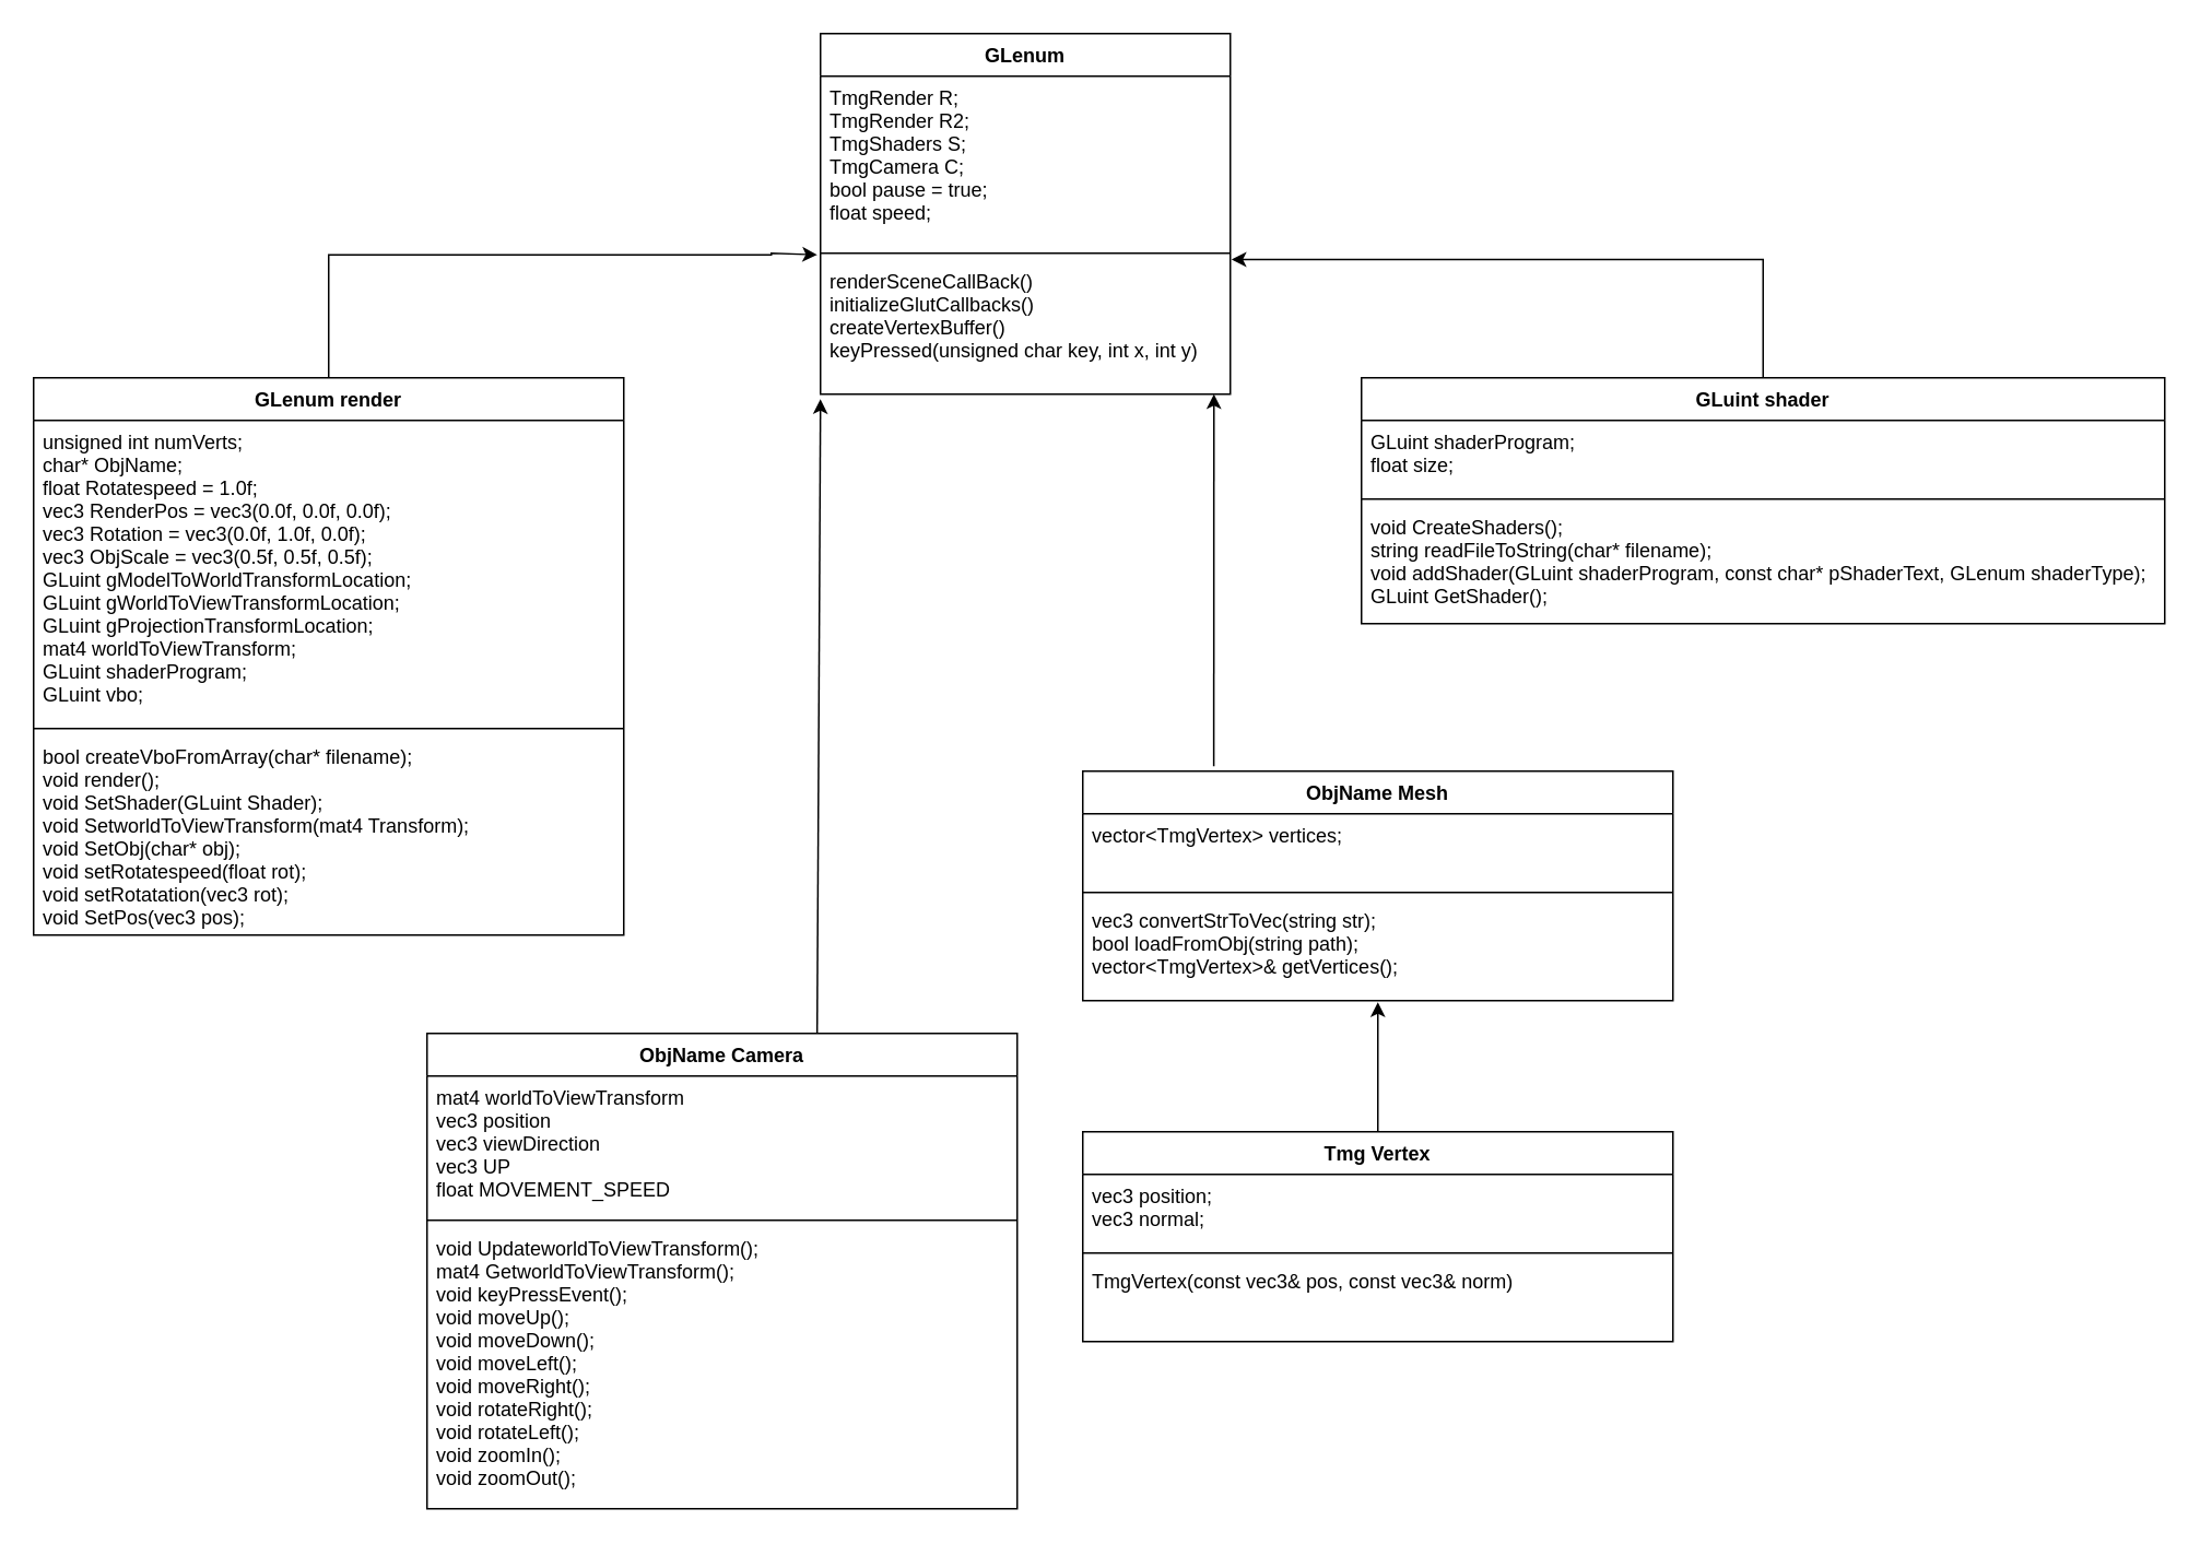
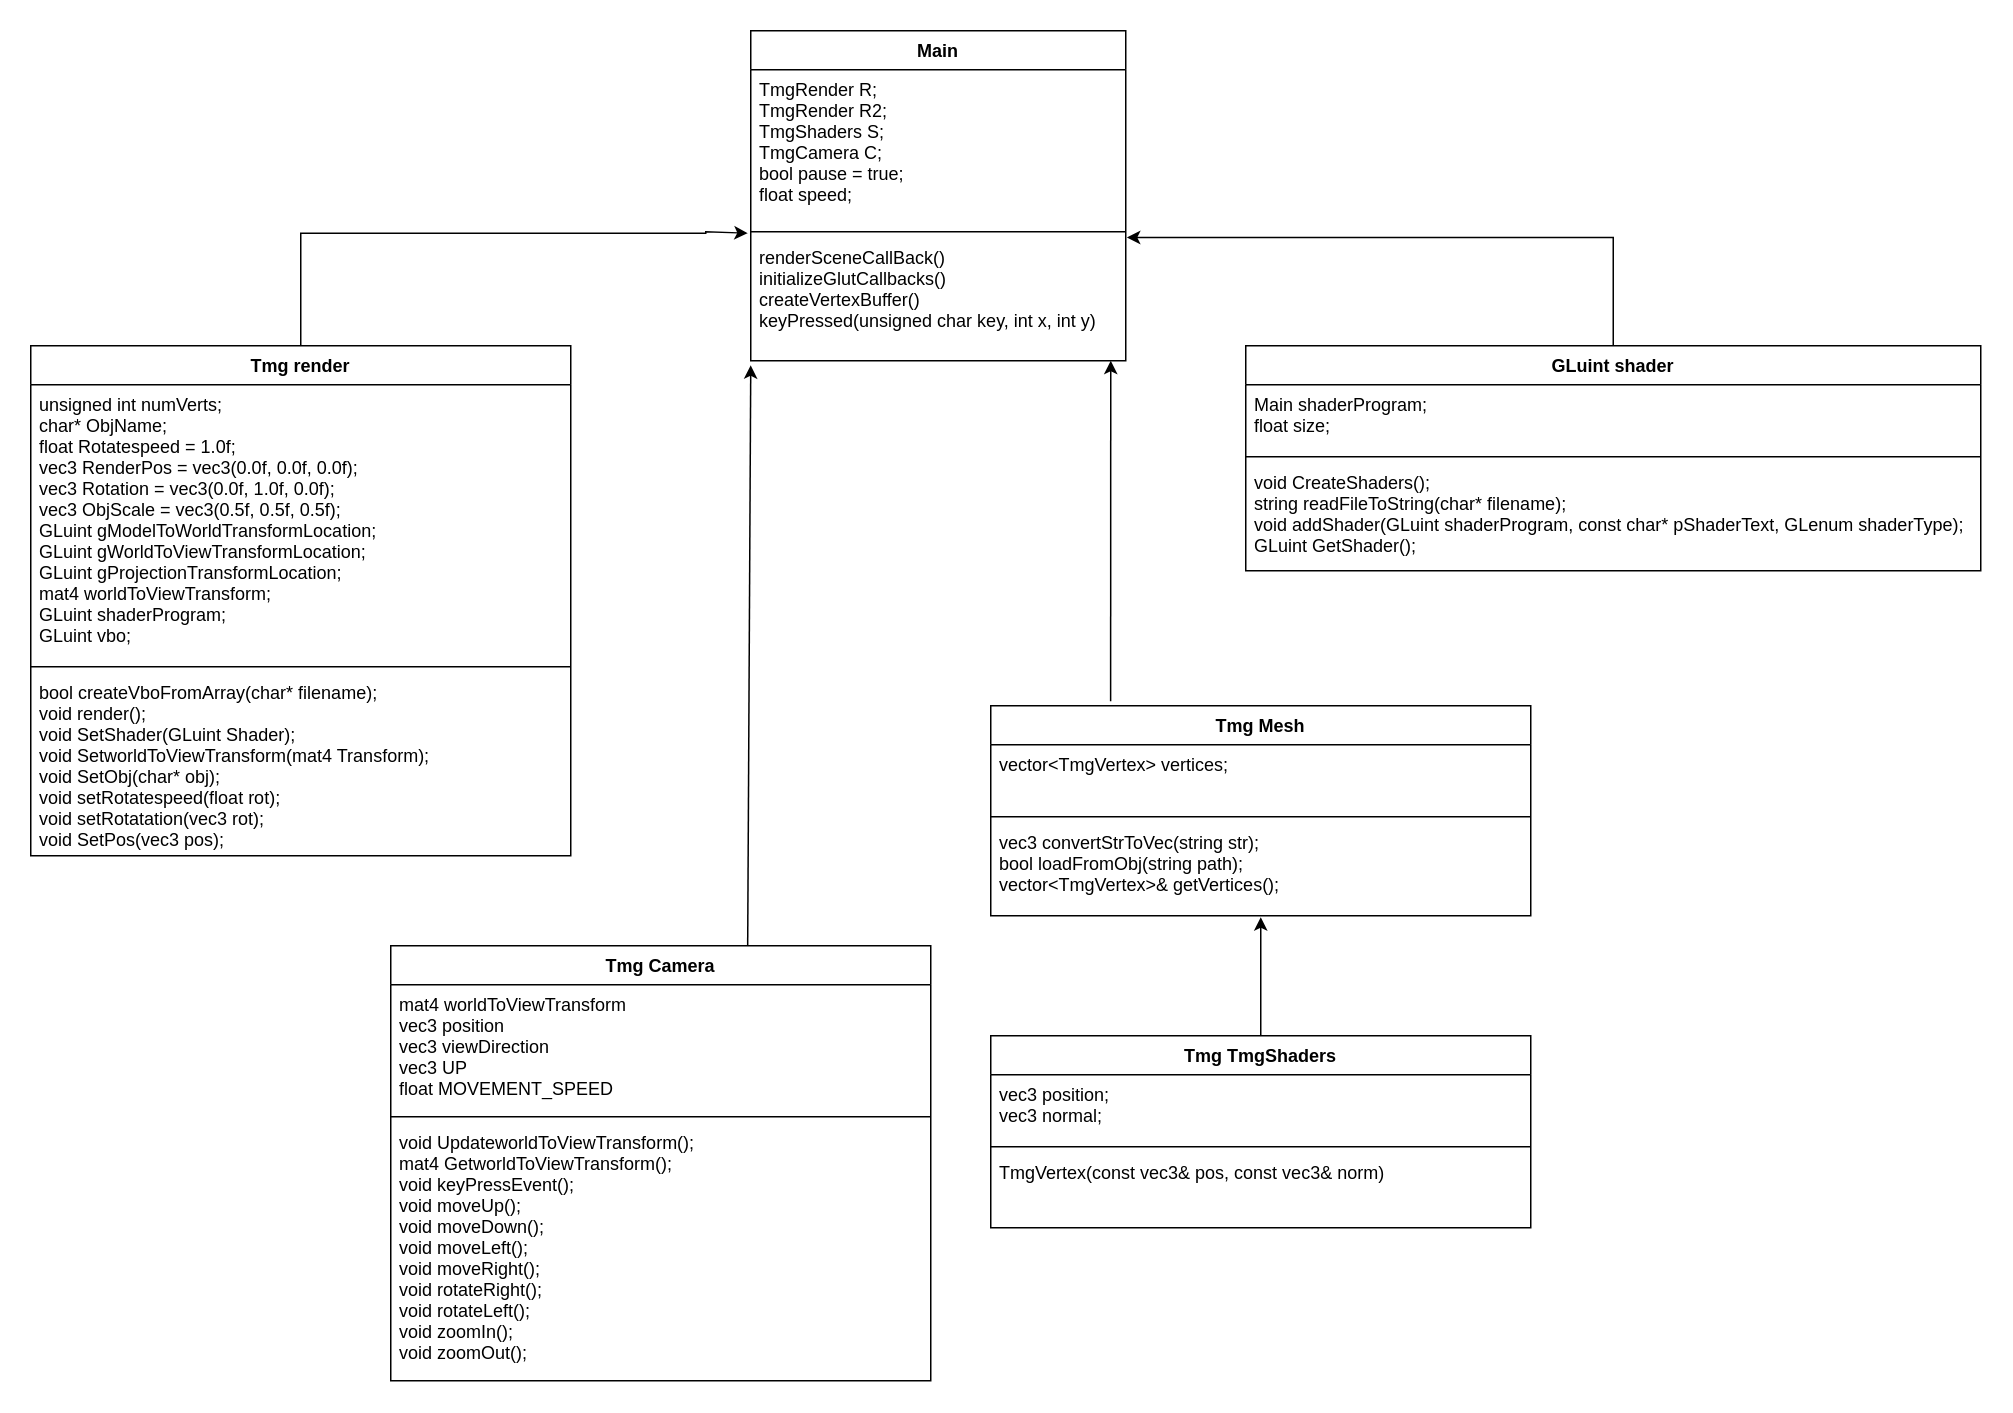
  <mxCell id="0" />
  <mxCell id="1" parent="0" />
- <mxCell id="2" value="GLenum" style="swimlane;fontStyle=1;align=center;verticalAlign=top;childLayout=stackLayout;horizontal=1;startSize=26;horizontalStack=0;resizeParent=1;resizeParentMax=0;resizeLast=0;collapsible=1;marginBottom=0;" parent="1" vertex="1"><mxGeometry x="500" y="20" width="250" height="220" as="geometry" /></mxCell>
+ <mxCell id="2" value="Main" style="swimlane;fontStyle=1;align=center;verticalAlign=top;childLayout=stackLayout;horizontal=1;startSize=26;horizontalStack=0;resizeParent=1;resizeParentMax=0;resizeLast=0;collapsible=1;marginBottom=0;" parent="1" vertex="1"><mxGeometry x="500" y="20" width="250" height="220" as="geometry" /></mxCell>
  <mxCell id="3" value="TmgRender R;&#10;TmgRender R2;&#10;TmgShaders S;&#10;TmgCamera C;&#10;bool pause = true;&#10;float speed;" style="text;strokeColor=none;fillColor=none;align=left;verticalAlign=top;spacingLeft=4;spacingRight=4;overflow=hidden;rotatable=0;points=[[0,0.5],[1,0.5]];portConstraint=eastwest;" parent="2" vertex="1"><mxGeometry y="26" width="250" height="104" as="geometry" /></mxCell>
  <mxCell id="4" value="" style="line;strokeWidth=1;fillColor=none;align=left;verticalAlign=middle;spacingTop=-1;spacingLeft=3;spacingRight=3;rotatable=0;labelPosition=right;points=[];portConstraint=eastwest;" parent="2" vertex="1"><mxGeometry y="130" width="250" height="8" as="geometry" /></mxCell>
  <mxCell id="5" value="renderSceneCallBack()&#10;initializeGlutCallbacks()&#10;createVertexBuffer()&#10;keyPressed(unsigned char key, int x, int y)" style="text;strokeColor=none;fillColor=none;align=left;verticalAlign=top;spacingLeft=4;spacingRight=4;overflow=hidden;rotatable=0;points=[[0,0.5],[1,0.5]];portConstraint=eastwest;" parent="2" vertex="1"><mxGeometry y="138" width="250" height="82" as="geometry" /></mxCell>
  <mxCell id="6" style="edgeStyle=orthogonalEdgeStyle;rounded=0;orthogonalLoop=1;jettySize=auto;html=1;exitX=0.5;exitY=0;exitDx=0;exitDy=0;entryX=-0.008;entryY=-0.037;entryDx=0;entryDy=0;entryPerimeter=0;" parent="1" source="7" target="5" edge="1"><mxGeometry relative="1" as="geometry"><mxPoint x="430" y="154" as="targetPoint" /><Array as="points"><mxPoint x="200" y="155" /><mxPoint x="470" y="155" /><mxPoint x="470" y="154" /></Array></mxGeometry></mxCell>
- <mxCell id="7" value="GLenum render" style="swimlane;fontStyle=1;align=center;verticalAlign=top;childLayout=stackLayout;horizontal=1;startSize=26;horizontalStack=0;resizeParent=1;resizeParentMax=0;resizeLast=0;collapsible=1;marginBottom=0;" parent="1" vertex="1"><mxGeometry y="230" width="360" height="340" as="geometry" x="20" /></mxCell>
+ <mxCell id="7" value="Tmg render" style="swimlane;fontStyle=1;align=center;verticalAlign=top;childLayout=stackLayout;horizontal=1;startSize=26;horizontalStack=0;resizeParent=1;resizeParentMax=0;resizeLast=0;collapsible=1;marginBottom=0;" parent="1" vertex="1"><mxGeometry y="230" width="360" height="340" as="geometry" x="20" /></mxCell>
  <mxCell id="8" value="&#09;unsigned int numVerts;&#10;&#09;char* ObjName;&#10;&#09;float Rotatespeed = 1.0f;&#10;&#09;vec3 RenderPos = vec3(0.0f, 0.0f, 0.0f);&#10;&#09;vec3 Rotation = vec3(0.0f, 1.0f, 0.0f);&#10;&#09;vec3 ObjScale = vec3(0.5f, 0.5f, 0.5f);&#10;&#09;GLuint gModelToWorldTransformLocation;&#10;&#09;GLuint gWorldToViewTransformLocation;&#10;&#09;GLuint gProjectionTransformLocation;&#10;&#09;mat4 worldToViewTransform;&#10;&#09;GLuint shaderProgram;&#10;&#09;GLuint vbo;" style="text;strokeColor=none;fillColor=none;align=left;verticalAlign=top;spacingLeft=4;spacingRight=4;overflow=hidden;rotatable=0;points=[[0,0.5],[1,0.5]];portConstraint=eastwest;" parent="7" vertex="1"><mxGeometry y="26" width="360" height="184" as="geometry" /></mxCell>
  <mxCell id="9" value="" style="line;strokeWidth=1;fillColor=none;align=left;verticalAlign=middle;spacingTop=-1;spacingLeft=3;spacingRight=3;rotatable=0;labelPosition=right;points=[];portConstraint=eastwest;" parent="7" vertex="1"><mxGeometry y="210" width="360" height="8" as="geometry" /></mxCell>
  <mxCell id="10" value="&#09;bool createVboFromArray(char* filename);&#10;&#09;void render();&#10;&#09;void SetShader(GLuint Shader);&#10;&#09;void SetworldToViewTransform(mat4 Transform);&#10;&#09;void SetObj(char* obj);&#10;&#09;void setRotatespeed(float rot);&#10;&#09;void setRotatation(vec3 rot);&#10;&#09;void SetPos(vec3 pos);" style="text;strokeColor=none;fillColor=none;align=left;verticalAlign=top;spacingLeft=4;spacingRight=4;overflow=hidden;rotatable=0;points=[[0,0.5],[1,0.5]];portConstraint=eastwest;" parent="7" vertex="1"><mxGeometry y="218" width="360" height="122" as="geometry" /></mxCell>
  <mxCell id="11" style="edgeStyle=orthogonalEdgeStyle;rounded=0;orthogonalLoop=1;jettySize=auto;html=1;exitX=0.5;exitY=0;exitDx=0;exitDy=0;entryX=1.003;entryY=-0.002;entryDx=0;entryDy=0;entryPerimeter=0;" parent="1" source="12" target="5" edge="1"><mxGeometry relative="1" as="geometry"><mxPoint x="540" y="88" as="targetPoint" /><Array as="points"><mxPoint x="1075" y="158" /></Array></mxGeometry></mxCell>
  <mxCell id="12" value="GLuint shader" style="swimlane;fontStyle=1;align=center;verticalAlign=top;childLayout=stackLayout;horizontal=1;startSize=26;horizontalStack=0;resizeParent=1;resizeParentMax=0;resizeLast=0;collapsible=1;marginBottom=0;" parent="1" vertex="1"><mxGeometry x="830" y="230" width="490" height="150" as="geometry" /></mxCell>
- <mxCell id="13" value="GLuint shaderProgram;&#10;&#09;float size;" style="text;strokeColor=none;fillColor=none;align=left;verticalAlign=top;spacingLeft=4;spacingRight=4;overflow=hidden;rotatable=0;points=[[0,0.5],[1,0.5]];portConstraint=eastwest;" parent="12" vertex="1"><mxGeometry y="26" width="490" height="44" as="geometry" /></mxCell>
+ <mxCell id="13" value="Main shaderProgram;&#10;&#09;float size;" style="text;strokeColor=none;fillColor=none;align=left;verticalAlign=top;spacingLeft=4;spacingRight=4;overflow=hidden;rotatable=0;points=[[0,0.5],[1,0.5]];portConstraint=eastwest;" parent="12" vertex="1"><mxGeometry y="26" width="490" height="44" as="geometry" /></mxCell>
  <mxCell id="14" value="" style="line;strokeWidth=1;fillColor=none;align=left;verticalAlign=middle;spacingTop=-1;spacingLeft=3;spacingRight=3;rotatable=0;labelPosition=right;points=[];portConstraint=eastwest;" parent="12" vertex="1"><mxGeometry y="70" width="490" height="8" as="geometry" /></mxCell>
  <mxCell id="15" value="&#09;void CreateShaders();&#10;&#09;string readFileToString(char* filename);&#10;&#09;void addShader(GLuint shaderProgram, const char* pShaderText, GLenum shaderType);&#10;&#09;GLuint GetShader();" style="text;strokeColor=none;fillColor=none;align=left;verticalAlign=top;spacingLeft=4;spacingRight=4;overflow=hidden;rotatable=0;points=[[0,0.5],[1,0.5]];portConstraint=eastwest;" parent="12" vertex="1"><mxGeometry y="78" width="490" height="72" as="geometry" /></mxCell>
- <mxCell id="16" value="ObjName Camera" style="swimlane;fontStyle=1;align=center;verticalAlign=top;childLayout=stackLayout;horizontal=1;startSize=26;horizontalStack=0;resizeParent=1;resizeParentMax=0;resizeLast=0;collapsible=1;marginBottom=0;" vertex="1" parent="1"><mxGeometry x="260" y="630" width="360" height="290" as="geometry" /></mxCell>
+ <mxCell id="16" value="Tmg Camera" style="swimlane;fontStyle=1;align=center;verticalAlign=top;childLayout=stackLayout;horizontal=1;startSize=26;horizontalStack=0;resizeParent=1;resizeParentMax=0;resizeLast=0;collapsible=1;marginBottom=0;" vertex="1" parent="1"><mxGeometry x="260" y="630" width="360" height="290" as="geometry" /></mxCell>
  <mxCell id="17" value="mat4 worldToViewTransform&#10;&#09;vec3 position &#10;&#09;vec3 viewDirection&#10;&#09;vec3 UP&#10;&#09;float MOVEMENT_SPEED" style="text;strokeColor=none;fillColor=none;align=left;verticalAlign=top;spacingLeft=4;spacingRight=4;overflow=hidden;rotatable=0;points=[[0,0.5],[1,0.5]];portConstraint=eastwest;" vertex="1" parent="16"><mxGeometry y="26" width="360" height="84" as="geometry" /></mxCell>
  <mxCell id="18" value="" style="line;strokeWidth=1;fillColor=none;align=left;verticalAlign=middle;spacingTop=-1;spacingLeft=3;spacingRight=3;rotatable=0;labelPosition=right;points=[];portConstraint=eastwest;" vertex="1" parent="16"><mxGeometry y="110" width="360" height="8" as="geometry" /></mxCell>
  <mxCell id="19" value="void UpdateworldToViewTransform();&#10;&#09;mat4 GetworldToViewTransform();&#10;&#09;void keyPressEvent();&#10;&#09;void moveUp();&#10;&#09;void moveDown();&#10;&#09;void moveLeft();&#10;&#09;void moveRight();&#10;&#09;void rotateRight();&#10;&#09;void rotateLeft();&#10;&#09;void zoomIn();&#10;&#09;void zoomOut();" style="text;strokeColor=none;fillColor=none;align=left;verticalAlign=top;spacingLeft=4;spacingRight=4;overflow=hidden;rotatable=0;points=[[0,0.5],[1,0.5]];portConstraint=eastwest;" vertex="1" parent="16"><mxGeometry y="118" width="360" height="172" as="geometry" /></mxCell>
- <mxCell id="20" value="ObjName Mesh" style="swimlane;fontStyle=1;align=center;verticalAlign=top;childLayout=stackLayout;horizontal=1;startSize=26;horizontalStack=0;resizeParent=1;resizeParentMax=0;resizeLast=0;collapsible=1;marginBottom=0;" vertex="1" parent="1"><mxGeometry x="660" y="470" width="360" height="140" as="geometry" /></mxCell>
+ <mxCell id="20" value="Tmg Mesh" style="swimlane;fontStyle=1;align=center;verticalAlign=top;childLayout=stackLayout;horizontal=1;startSize=26;horizontalStack=0;resizeParent=1;resizeParentMax=0;resizeLast=0;collapsible=1;marginBottom=0;" vertex="1" parent="1"><mxGeometry x="660" y="470" width="360" height="140" as="geometry" /></mxCell>
  <mxCell id="21" value="vector&lt;TmgVertex&gt; vertices;" style="text;strokeColor=none;fillColor=none;align=left;verticalAlign=top;spacingLeft=4;spacingRight=4;overflow=hidden;rotatable=0;points=[[0,0.5],[1,0.5]];portConstraint=eastwest;" vertex="1" parent="20"><mxGeometry y="26" width="360" height="44" as="geometry" /></mxCell>
  <mxCell id="22" value="" style="line;strokeWidth=1;fillColor=none;align=left;verticalAlign=middle;spacingTop=-1;spacingLeft=3;spacingRight=3;rotatable=0;labelPosition=right;points=[];portConstraint=eastwest;" vertex="1" parent="20"><mxGeometry y="70" width="360" height="8" as="geometry" /></mxCell>
  <mxCell id="23" value="vec3 convertStrToVec(string str);&#10;&#09;bool loadFromObj(string path);&#10;&#09;vector&lt;TmgVertex&gt;&amp; getVertices();" style="text;strokeColor=none;fillColor=none;align=left;verticalAlign=top;spacingLeft=4;spacingRight=4;overflow=hidden;rotatable=0;points=[[0,0.5],[1,0.5]];portConstraint=eastwest;" vertex="1" parent="20"><mxGeometry y="78" width="360" height="62" as="geometry" /></mxCell>
- <mxCell id="24" value="Tmg Vertex" style="swimlane;fontStyle=1;align=center;verticalAlign=top;childLayout=stackLayout;horizontal=1;startSize=26;horizontalStack=0;resizeParent=1;resizeParentMax=0;resizeLast=0;collapsible=1;marginBottom=0;" vertex="1" parent="1"><mxGeometry x="660" y="690" width="360" height="128" as="geometry" /></mxCell>
+ <mxCell id="24" value="Tmg TmgShaders" style="swimlane;fontStyle=1;align=center;verticalAlign=top;childLayout=stackLayout;horizontal=1;startSize=26;horizontalStack=0;resizeParent=1;resizeParentMax=0;resizeLast=0;collapsible=1;marginBottom=0;" vertex="1" parent="1"><mxGeometry x="660" y="690" width="360" height="128" as="geometry" /></mxCell>
  <mxCell id="25" value="vec3 position;&#10;vec3 normal;" style="text;strokeColor=none;fillColor=none;align=left;verticalAlign=top;spacingLeft=4;spacingRight=4;overflow=hidden;rotatable=0;points=[[0,0.5],[1,0.5]];portConstraint=eastwest;" vertex="1" parent="24"><mxGeometry y="26" width="360" height="44" as="geometry" /></mxCell>
  <mxCell id="26" value="" style="line;strokeWidth=1;fillColor=none;align=left;verticalAlign=middle;spacingTop=-1;spacingLeft=3;spacingRight=3;rotatable=0;labelPosition=right;points=[];portConstraint=eastwest;" vertex="1" parent="24"><mxGeometry y="70" width="360" height="8" as="geometry" /></mxCell>
  <mxCell id="27" value="TmgVertex(const vec3&amp; pos, const vec3&amp; norm)" style="text;strokeColor=none;fillColor=none;align=left;verticalAlign=top;spacingLeft=4;spacingRight=4;overflow=hidden;rotatable=0;points=[[0,0.5],[1,0.5]];portConstraint=eastwest;" vertex="1" parent="24"><mxGeometry y="78" width="360" height="50" as="geometry" /></mxCell>
  <mxCell id="28" value="" style="endArrow=classic;html=1;entryX=0;entryY=1.037;entryDx=0;entryDy=0;entryPerimeter=0;exitX=0.661;exitY=0;exitDx=0;exitDy=0;exitPerimeter=0;" edge="1" parent="1" source="16" target="5"><mxGeometry width="50" height="50" relative="1" as="geometry"><mxPoint x="30" y="990" as="sourcePoint" /><mxPoint x="80" y="940" as="targetPoint" /></mxGeometry></mxCell>
  <mxCell id="29" value="" style="endArrow=classic;html=1;entryX=0.96;entryY=1;entryDx=0;entryDy=0;entryPerimeter=0;exitX=0.222;exitY=-0.021;exitDx=0;exitDy=0;exitPerimeter=0;" edge="1" parent="1" source="20" target="5"><mxGeometry width="50" height="50" relative="1" as="geometry"><mxPoint x="30" y="990" as="sourcePoint" /><mxPoint x="80" y="940" as="targetPoint" /></mxGeometry></mxCell>
  <mxCell id="30" value="" style="endArrow=classic;html=1;entryX=0.5;entryY=1.016;entryDx=0;entryDy=0;entryPerimeter=0;exitX=0.5;exitY=0;exitDx=0;exitDy=0;" edge="1" parent="1" source="24" target="23"><mxGeometry width="50" height="50" relative="1" as="geometry"><mxPoint x="30" y="990" as="sourcePoint" /><mxPoint x="80" y="940" as="targetPoint" /></mxGeometry></mxCell>
